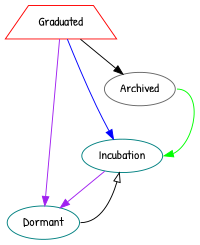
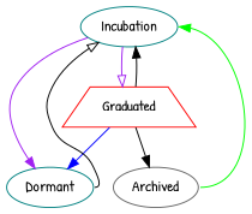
  digraph {
    fontname="Patrick Hand"
    node [color=teal fontname="Patrick Hand" shape=ellipse]
    edge [arrowhead=normal fontname="Patrick Hand" weight=0]
    Incubation
    Graduated [color=red shape=trapezium]
    Dormant
    Archived [color=gray40]
+   Incubation -> Graduated [arrowhead=onormal color=purple weight=1]
    Incubation -> Dormant [color=purple]
-   Graduated -> Incubation [color=blue]
-   Graduated -> Dormant [color=purple weight=1]
+   Graduated -> Incubation [color=black]
+   Graduated -> Dormant [color=blue weight=1]
    Graduated -> Archived [weight=""]
    Dormant -> Incubation [arrowhead=onormal tailport=e]
    Archived -> Incubation [color=green headport=e tailport=e]
  }
